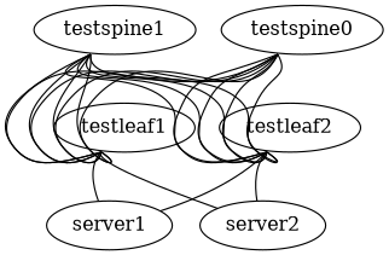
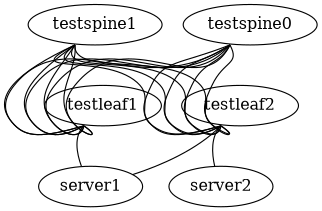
  graph {
    edge [headport=swp1 tailport=swp1]
    testspine1
    testleaf1
    testleaf2
    server1
    server2
    n6 [label=testspine0]
    testspine1 -- testleaf1
    testspine1 -- testleaf1 [headport=swp2 tailport=swp2]
    testspine1 -- testleaf1 [headport=swp3 tailport=swp3]
    testspine1 -- testleaf1 [headport=swp4 tailport=swp4]
    testspine1 -- testleaf2 [headport=swp5 tailport=swp5]
    testspine1 -- testleaf2 [headport=swp6 tailport=swp6]
    testspine1 -- testleaf2 [headport=swp7 tailport=swp7]
    testspine1 -- testleaf2 [headport=swp8 tailport=swp8]
    testleaf1 -- server1 [headport=eth0 tailport=swp14]
-   testleaf1 -- server2 [headport=eth0 tailport=swp15]
    testleaf2 -- server1 [headport=eth1 tailport=swp14]
    testleaf2 -- server2 [headport=eth1 tailport=swp15]
    n6 -- testleaf1 [headport=swp5 tailport=swp5]
    n6 -- testleaf1 [headport=swp6 tailport=swp6]
    n6 -- testleaf1 [headport=swp7 tailport=swp7]
    n6 -- testleaf1 [headport=swp8 tailport=swp8]
    n6 -- testleaf2
    n6 -- testleaf2 [headport=swp2 tailport=swp2]
    n6 -- testleaf2 [headport=swp3 tailport=swp3]
    n6 -- testleaf2 [headport=swp4 tailport=swp4]
  }
